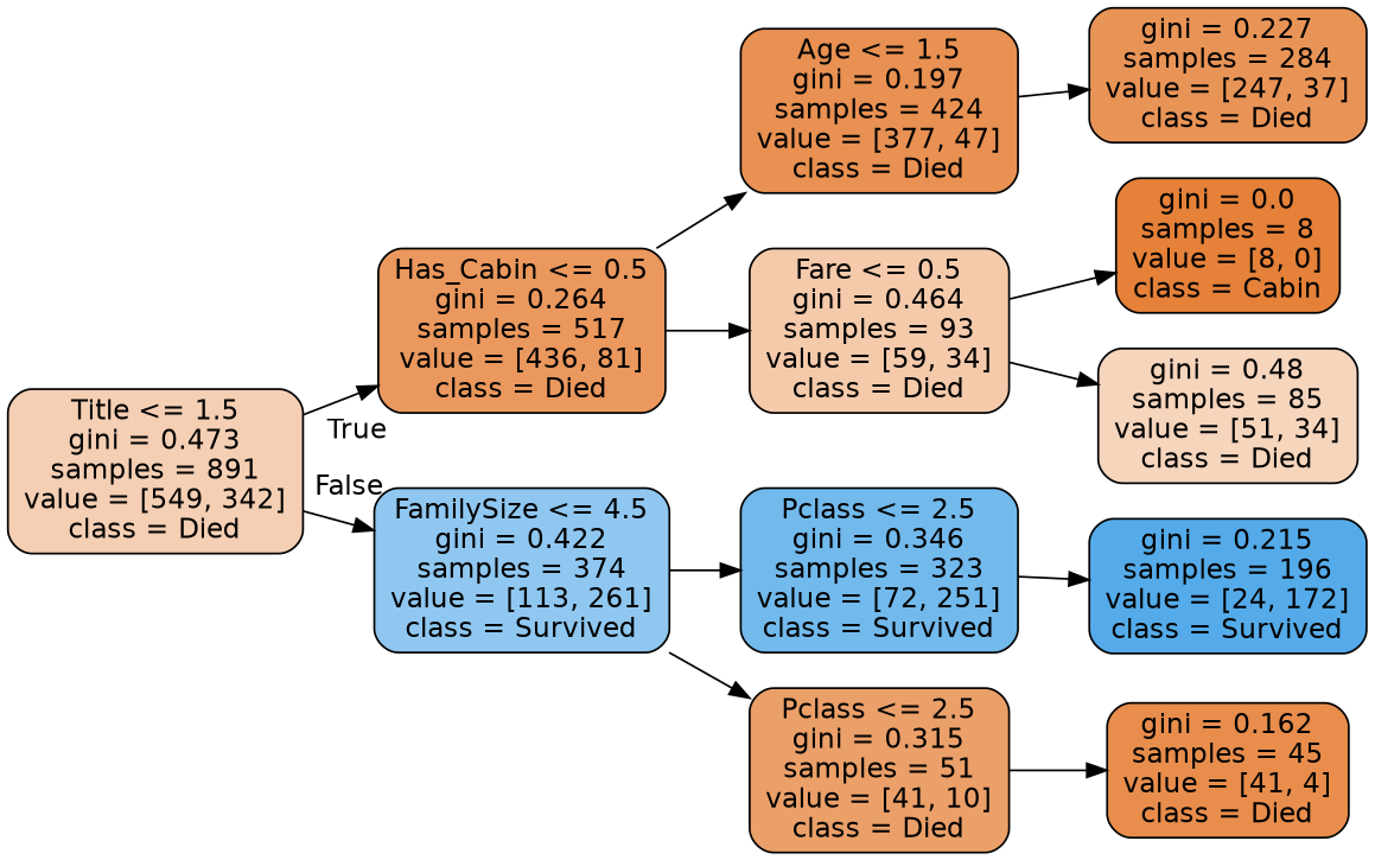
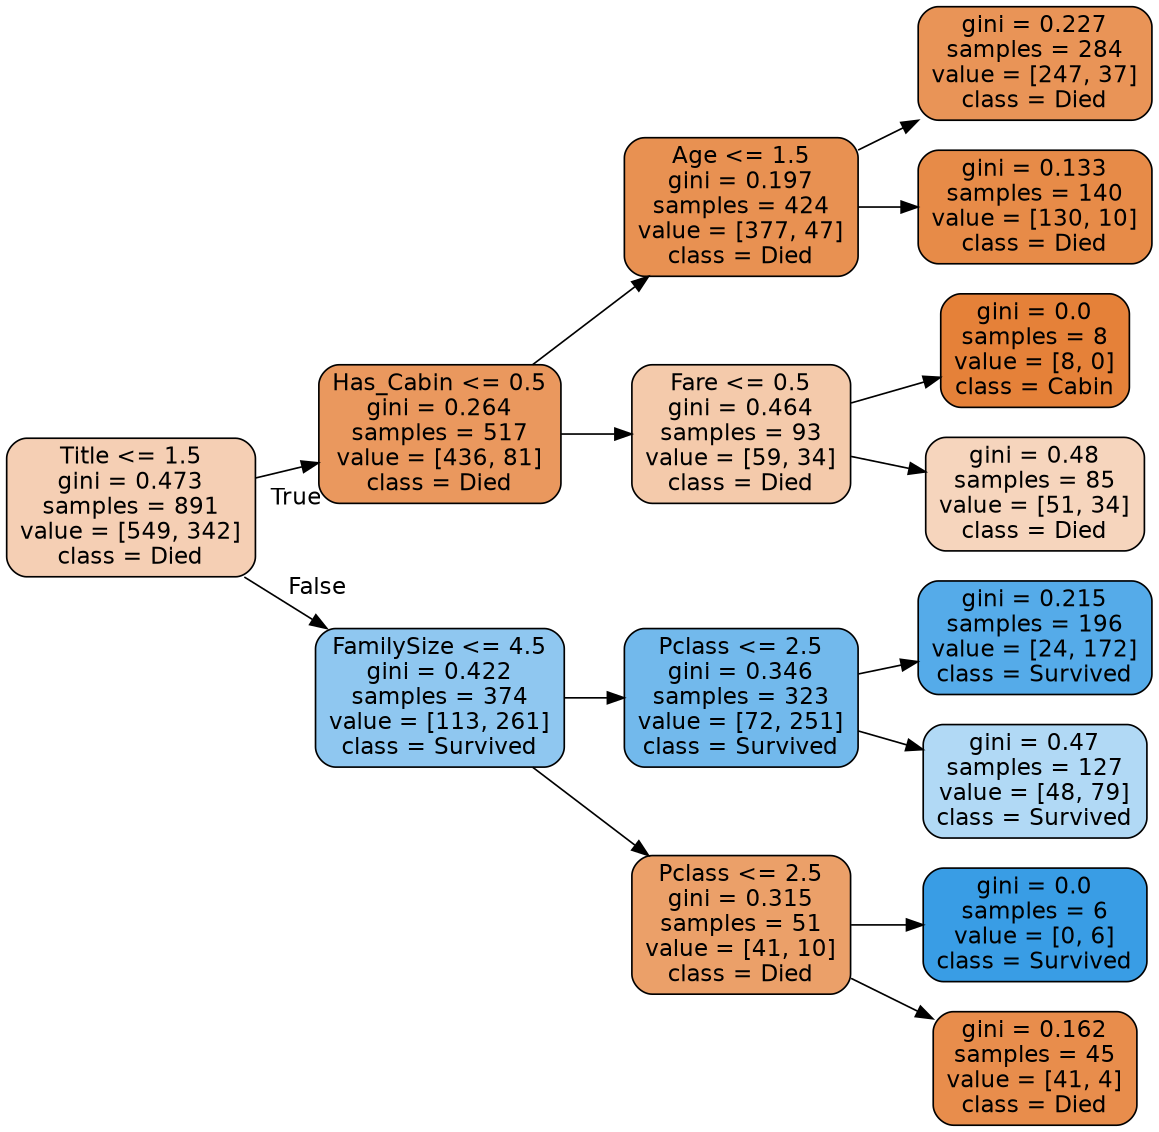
  digraph {
    rankdir=LR
    node [color=black fontname=helvetica shape=box style="filled, rounded"]
    edge [fontname=helvetica]
    n1 [fillcolor="#f5cfb4" label="Title <= 1.5\ngini = 0.473\nsamples = 891\nvalue = [549, 342]\nclass = Died"]
    n2 [fillcolor="#ea985e" label="Has_Cabin <= 0.5\ngini = 0.264\nsamples = 517\nvalue = [436, 81]\nclass = Died"]
    n3 [fillcolor="#8fc7f0" label="FamilySize <= 4.5\ngini = 0.422\nsamples = 374\nvalue = [113, 261]\nclass = Survived"]
    n4 [fillcolor="#e89152" label="Age <= 1.5\ngini = 0.197\nsamples = 424\nvalue = [377, 47]\nclass = Died"]
    n5 [fillcolor="#f4caab" label="Fare <= 0.5\ngini = 0.464\nsamples = 93\nvalue = [59, 34]\nclass = Died"]
    n6 [fillcolor="#72b9ec" label="Pclass <= 2.5\ngini = 0.346\nsamples = 323\nvalue = [72, 251]\nclass = Survived"]
    n7 [fillcolor="#eba069" label="Pclass <= 2.5\ngini = 0.315\nsamples = 51\nvalue = [41, 10]\nclass = Died"]
    n8 [fillcolor="#e99457" label="gini = 0.227\nsamples = 284\nvalue = [247, 37]\nclass = Died"]
+   n9 [fillcolor="#e78b48" label="gini = 0.133\nsamples = 140\nvalue = [130, 10]\nclass = Died"]
    n10 [fillcolor="#e58139" label="gini = 0.0\nsamples = 8\nvalue = [8, 0]\nclass = Cabin"]
    n11 [fillcolor="#f6d5bd" label="gini = 0.48\nsamples = 85\nvalue = [51, 34]\nclass = Died"]
    n12 [fillcolor="#55abe9" label="gini = 0.215\nsamples = 196\nvalue = [24, 172]\nclass = Survived"]
+   n13 [fillcolor="#b1d9f5" label="gini = 0.47\nsamples = 127\nvalue = [48, 79]\nclass = Survived"]
+   n14 [fillcolor="#399de5" label="gini = 0.0\nsamples = 6\nvalue = [0, 6]\nclass = Survived"]
    n15 [fillcolor="#e88d4c" label="gini = 0.162\nsamples = 45\nvalue = [41, 4]\nclass = Died"]
    n1 -> n2 [headlabel=True labelangle=45 labeldistance=2.5]
    n1 -> n3 [headlabel=False labelangle=-45 labeldistance=2.5]
    n2 -> n4
    n2 -> n5
    n3 -> n6
    n3 -> n7
    n4 -> n8
+   n4 -> n9
    n5 -> n10
    n5 -> n11
    n6 -> n12
+   n6 -> n13
+   n7 -> n14
    n7 -> n15
  }
